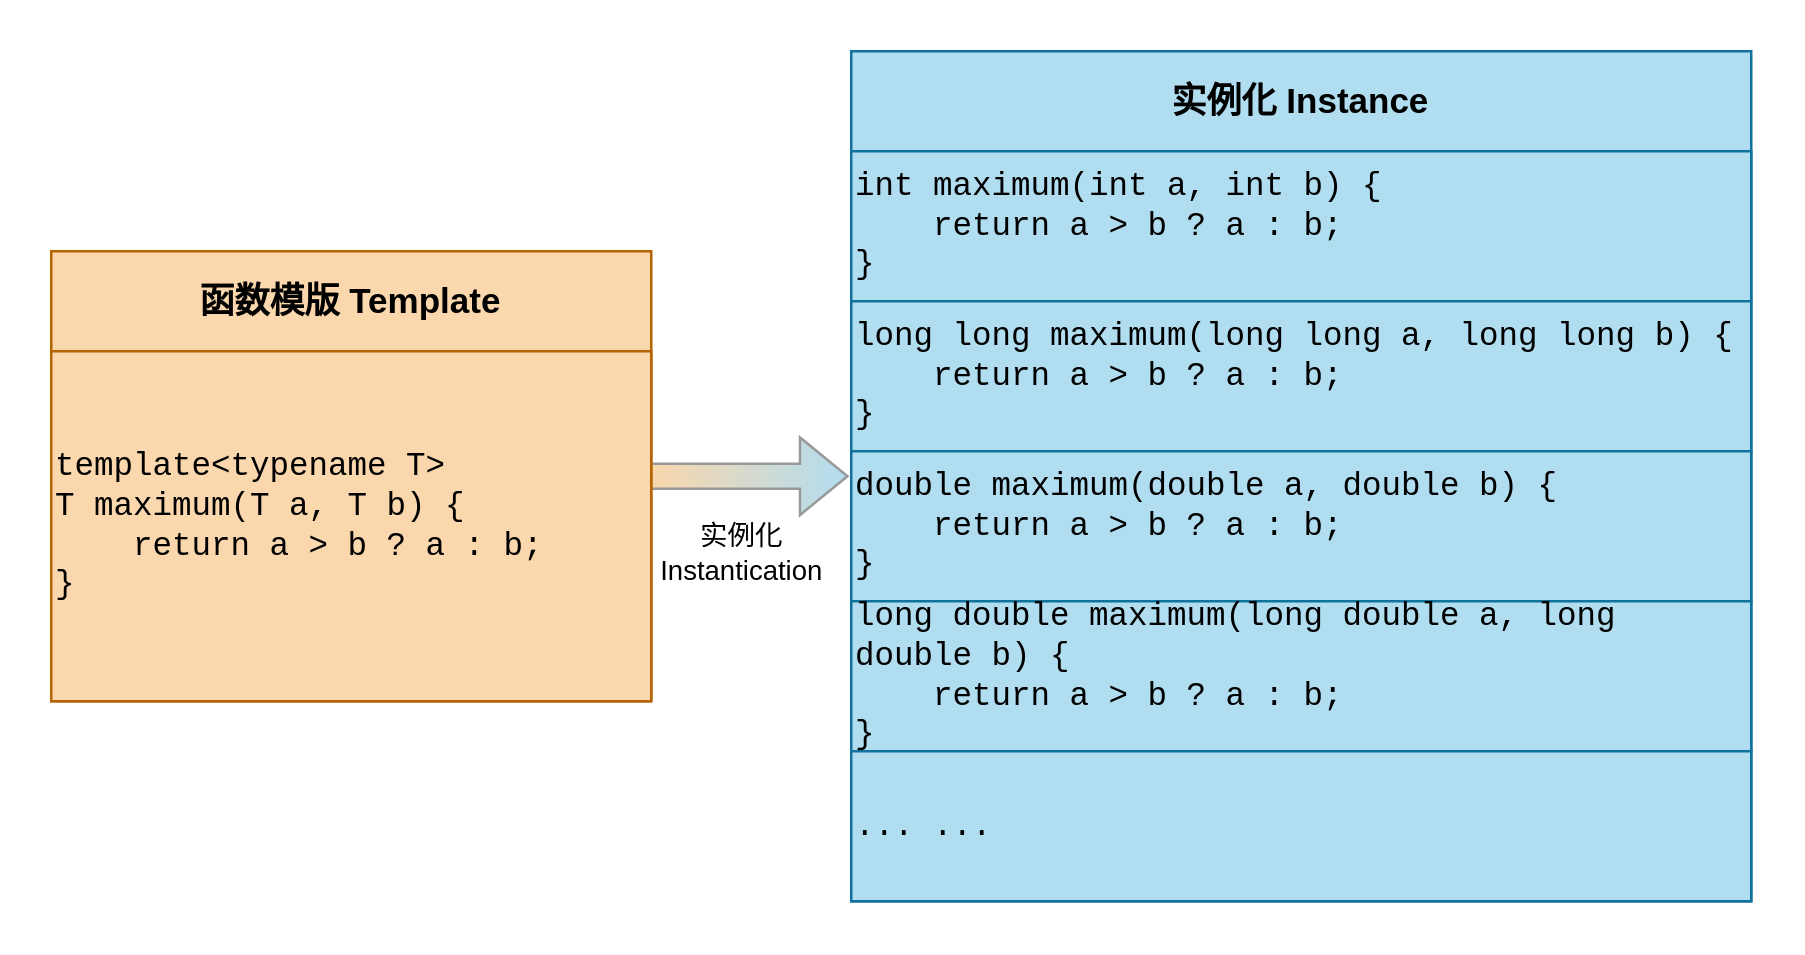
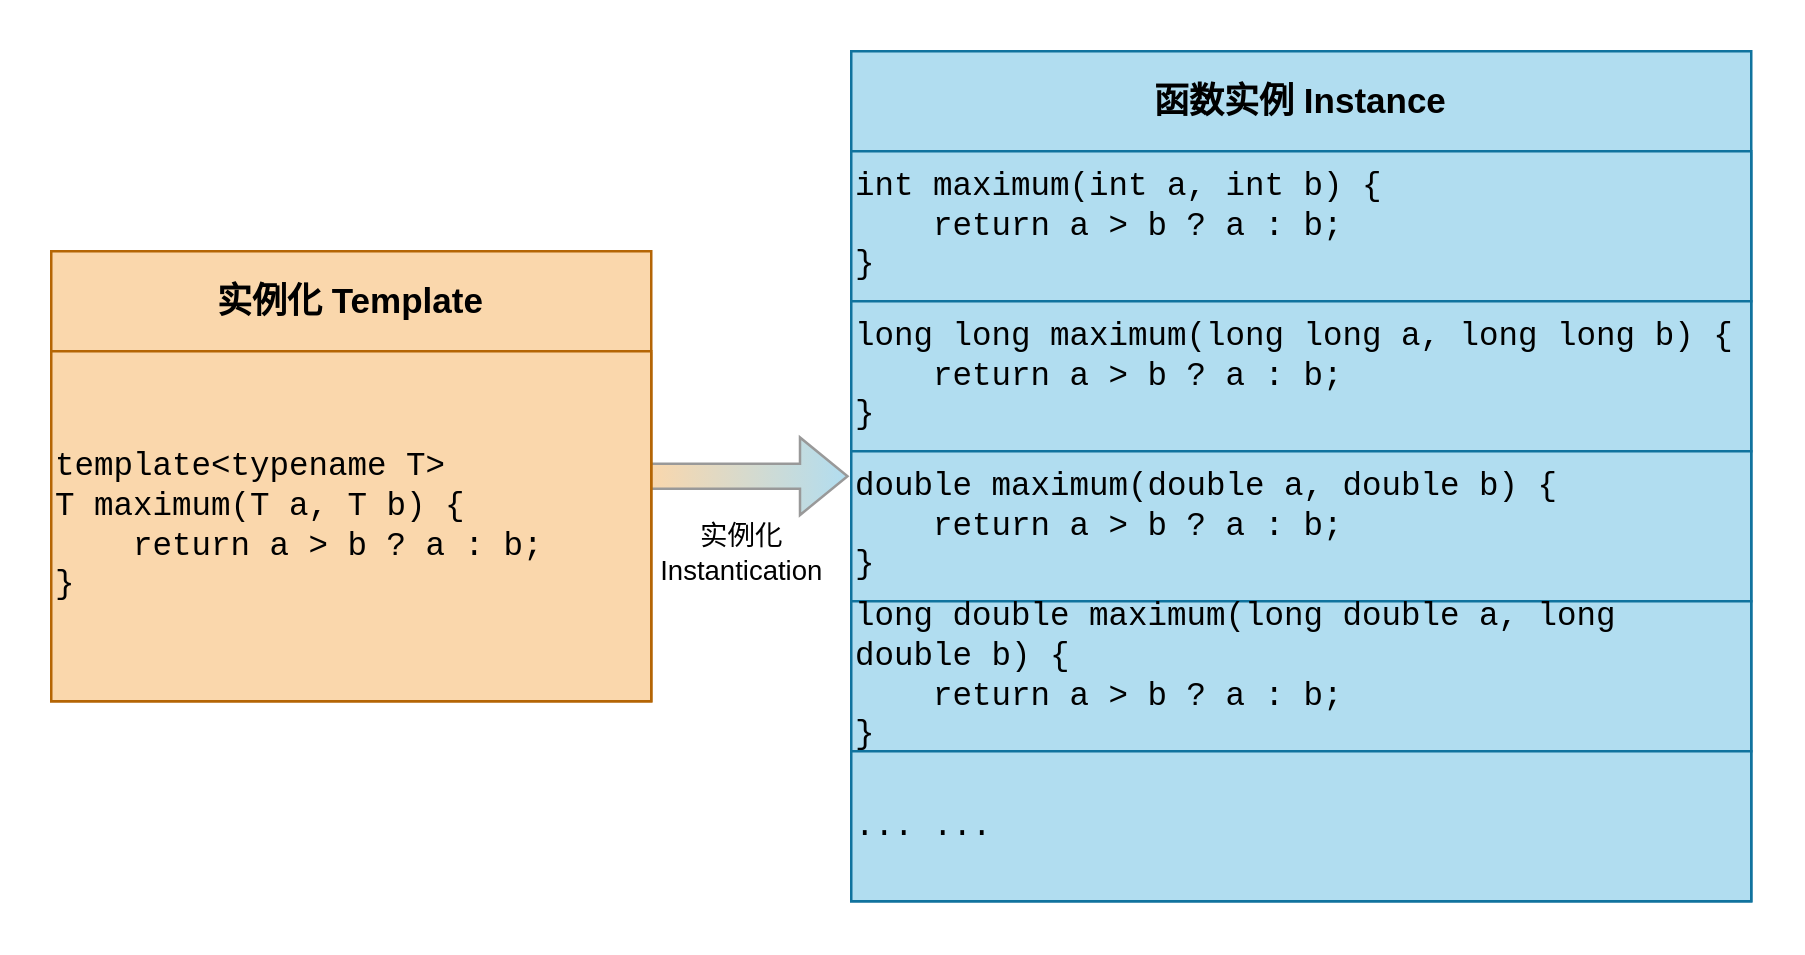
  <mxCell id="0" />
  <mxCell id="1" parent="0" />
  <mxCell id="2" value="" style="edgeStyle=orthogonalEdgeStyle;rounded=0;orthogonalLoop=1;jettySize=auto;html=1;shape=flexArrow;fillColor=#fad7ac;strokeColor=#999999;gradientColor=#B1DDF0;gradientDirection=east;" edge="1" parent="1"><mxGeometry relative="1" as="geometry"><mxPoint x="259" y="190" as="sourcePoint" /><mxPoint x="339" y="190" as="targetPoint" /></mxGeometry></mxCell>
  <mxCell id="3" value="实例化&lt;br&gt;Instantication" style="edgeLabel;html=1;align=center;verticalAlign=middle;resizable=0;points=[];" vertex="1" connectable="0" parent="2"><mxGeometry x="-0.096" y="-2" relative="1" as="geometry"><mxPoint y="28" as="offset" /></mxGeometry></mxCell>
- <mxCell id="4" value="函数模版 Template" style="swimlane;whiteSpace=wrap;html=1;startSize=40;fillColor=#fad7ac;strokeColor=#b46504;fontSize=14;" vertex="1" parent="1"><mxGeometry x="20" y="100" width="240" height="180" as="geometry"><mxRectangle x="330" y="250" width="90" height="30" as="alternateBounds" /></mxGeometry></mxCell>
+ <mxCell id="4" value="实例化 Template" style="swimlane;whiteSpace=wrap;html=1;startSize=40;fillColor=#fad7ac;strokeColor=#b46504;fontSize=14;" vertex="1" parent="1"><mxGeometry x="20" y="100" width="240" height="180" as="geometry"><mxRectangle x="330" y="250" width="90" height="30" as="alternateBounds" /></mxGeometry></mxCell>
  <mxCell id="5" value="&lt;div style=&quot;border-color: var(--border-color); font-family: Consolas, &amp;quot;Courier New&amp;quot;, monospace; font-size: 13px;&quot;&gt;template&amp;lt;typename T&amp;gt;&lt;/div&gt;&lt;div style=&quot;border-color: var(--border-color); font-family: Consolas, &amp;quot;Courier New&amp;quot;, monospace; font-size: 13px;&quot;&gt;T maximum(T a, T b) {&lt;/div&gt;&lt;div style=&quot;border-color: var(--border-color); font-family: Consolas, &amp;quot;Courier New&amp;quot;, monospace; font-size: 13px;&quot;&gt;&amp;nbsp; &amp;nbsp; return a &amp;gt; b ? a : b;&amp;nbsp;&lt;/div&gt;&lt;div style=&quot;border-color: var(--border-color); font-family: Consolas, &amp;quot;Courier New&amp;quot;, monospace; font-size: 13px;&quot;&gt;}&lt;/div&gt;" style="text;html=1;strokeColor=#b46504;fillColor=#fad7ac;align=left;verticalAlign=middle;whiteSpace=wrap;rounded=0;" vertex="1" parent="4"><mxGeometry y="40" width="240" height="140" as="geometry" /></mxCell>
- <mxCell id="6" value="&lt;font style=&quot;font-size: 14px;&quot;&gt;实例化 Instance&lt;/font&gt;" style="swimlane;whiteSpace=wrap;html=1;startSize=40;fillColor=#b1ddf0;strokeColor=#10739e;" vertex="1" parent="1"><mxGeometry x="340" y="20" width="360" height="340" as="geometry" /></mxCell>
+ <mxCell id="6" value="&lt;font style=&quot;font-size: 14px;&quot;&gt;函数实例 Instance&lt;/font&gt;" style="swimlane;whiteSpace=wrap;html=1;startSize=40;fillColor=#b1ddf0;strokeColor=#10739e;" vertex="1" parent="1"><mxGeometry x="340" y="20" width="360" height="340" as="geometry" /></mxCell>
  <mxCell id="7" value="&lt;div style=&quot;border-color: var(--border-color); font-family: Consolas, &amp;quot;Courier New&amp;quot;, monospace; font-size: 13px;&quot;&gt;&lt;span style=&quot;background-color: initial;&quot;&gt;int maximum(int a, int b) {&lt;/span&gt;&lt;br&gt;&lt;/div&gt;&lt;div style=&quot;border-color: var(--border-color); font-family: Consolas, &amp;quot;Courier New&amp;quot;, monospace; font-size: 13px;&quot;&gt;&amp;nbsp; &amp;nbsp; return a &amp;gt; b ? a : b;&amp;nbsp;&lt;/div&gt;&lt;div style=&quot;border-color: var(--border-color); font-family: Consolas, &amp;quot;Courier New&amp;quot;, monospace; font-size: 13px;&quot;&gt;}&lt;/div&gt;" style="text;html=1;strokeColor=#10739e;fillColor=#b1ddf0;align=left;verticalAlign=middle;whiteSpace=wrap;rounded=0;" vertex="1" parent="6"><mxGeometry y="40" width="360" height="60" as="geometry" /></mxCell>
  <mxCell id="8" value="&lt;div style=&quot;border-color: var(--border-color); font-family: Consolas, &amp;quot;Courier New&amp;quot;, monospace; font-size: 13px;&quot;&gt;&lt;span style=&quot;background-color: initial;&quot;&gt;long long maximum(long long a, long long b) {&lt;/span&gt;&lt;br&gt;&lt;/div&gt;&lt;div style=&quot;border-color: var(--border-color); font-family: Consolas, &amp;quot;Courier New&amp;quot;, monospace; font-size: 13px;&quot;&gt;&amp;nbsp; &amp;nbsp; return a &amp;gt; b ? a : b;&amp;nbsp;&lt;/div&gt;&lt;div style=&quot;border-color: var(--border-color); font-family: Consolas, &amp;quot;Courier New&amp;quot;, monospace; font-size: 13px;&quot;&gt;}&lt;/div&gt;" style="text;html=1;strokeColor=#10739e;fillColor=#b1ddf0;align=left;verticalAlign=middle;whiteSpace=wrap;rounded=0;" vertex="1" parent="6"><mxGeometry y="100" width="360" height="60" as="geometry" /></mxCell>
  <mxCell id="9" value="&lt;div style=&quot;border-color: var(--border-color); font-family: Consolas, &amp;quot;Courier New&amp;quot;, monospace; font-size: 13px;&quot;&gt;&lt;span style=&quot;background-color: initial;&quot;&gt;double maximum(double a, double b) {&lt;/span&gt;&lt;br&gt;&lt;/div&gt;&lt;div style=&quot;border-color: var(--border-color); font-family: Consolas, &amp;quot;Courier New&amp;quot;, monospace; font-size: 13px;&quot;&gt;&amp;nbsp; &amp;nbsp; return a &amp;gt; b ? a : b;&amp;nbsp;&lt;/div&gt;&lt;div style=&quot;border-color: var(--border-color); font-family: Consolas, &amp;quot;Courier New&amp;quot;, monospace; font-size: 13px;&quot;&gt;}&lt;/div&gt;" style="text;html=1;strokeColor=#10739e;fillColor=#b1ddf0;align=left;verticalAlign=middle;whiteSpace=wrap;rounded=0;" vertex="1" parent="6"><mxGeometry y="160" width="360" height="60" as="geometry" /></mxCell>
  <mxCell id="10" value="&lt;div style=&quot;border-color: var(--border-color); font-family: Consolas, &amp;quot;Courier New&amp;quot;, monospace; font-size: 13px;&quot;&gt;&lt;span style=&quot;background-color: initial;&quot;&gt;long double maximum(long double a, long double b) {&lt;/span&gt;&lt;br&gt;&lt;/div&gt;&lt;div style=&quot;border-color: var(--border-color); font-family: Consolas, &amp;quot;Courier New&amp;quot;, monospace; font-size: 13px;&quot;&gt;&amp;nbsp; &amp;nbsp; return a &amp;gt; b ? a : b;&amp;nbsp;&lt;/div&gt;&lt;div style=&quot;border-color: var(--border-color); font-family: Consolas, &amp;quot;Courier New&amp;quot;, monospace; font-size: 13px;&quot;&gt;}&lt;/div&gt;" style="text;html=1;strokeColor=#10739e;fillColor=#b1ddf0;align=left;verticalAlign=middle;whiteSpace=wrap;rounded=0;" vertex="1" parent="6"><mxGeometry y="220" width="360" height="60" as="geometry" /></mxCell>
  <mxCell id="11" value="&lt;div style=&quot;border-color: var(--border-color); font-family: Consolas, &amp;quot;Courier New&amp;quot;, monospace; font-size: 13px;&quot;&gt;... ...&lt;/div&gt;" style="text;html=1;strokeColor=#10739e;fillColor=#b1ddf0;align=left;verticalAlign=middle;whiteSpace=wrap;rounded=0;" vertex="1" parent="6"><mxGeometry y="280" width="360" height="60" as="geometry" /></mxCell>
